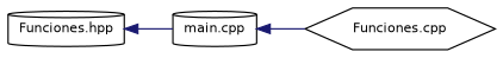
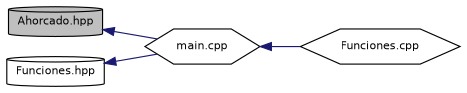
  digraph {
    rankdir=LR
    node [color=black fillcolor=white fontname=Helvetica fontsize=10 shape=cylinder style=filled]
    edge [color=midnightblue dir=back fontname=Helvetica fontsize=10 labelfontname=Helvetica labelfontsize=10 style=solid]
-   n2 [height=0.2 label="main.cpp" width=0.4]
+   n1 [fillcolor=grey75 fontcolor=black height=0.2 label="Ahorcado.hpp" width=0.4]
+   n2 [height=0.2 label="main.cpp" shape=hexagon width=0.4]
    n3 [height=0.2 label="Funciones.hpp" width=0.4]
    n4 [height=0.2 label="Funciones.cpp" shape=hexagon width=0.4]
+   n1 -> n2
    n2 -> n4
    n3 -> n2
  }
